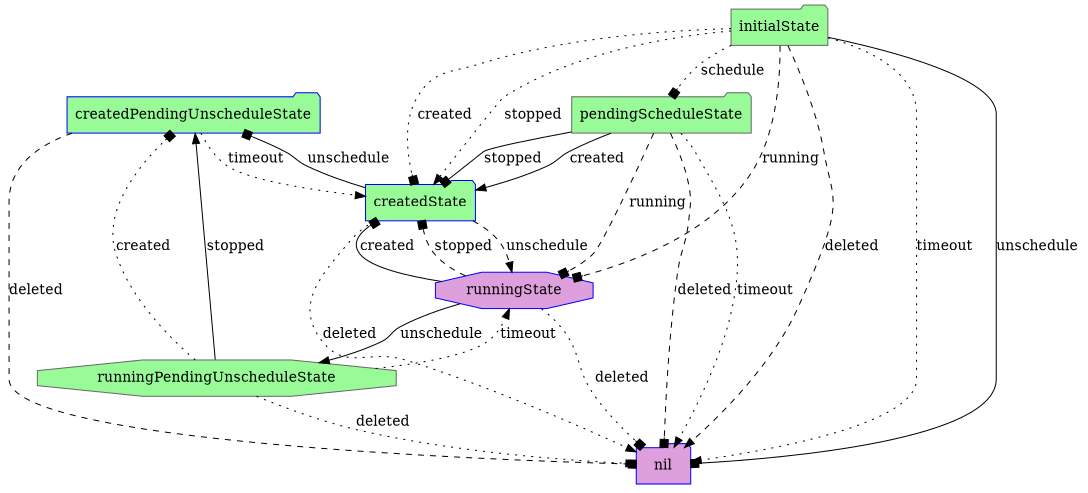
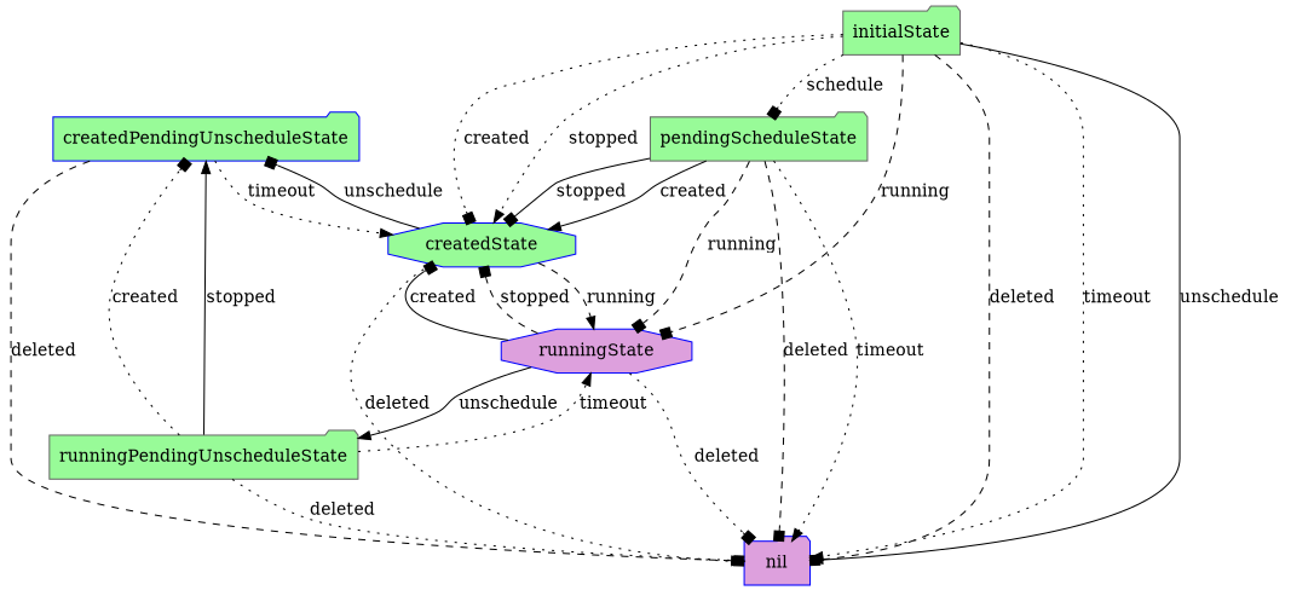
  digraph {
    rankdir=TB
    node [color=blue fillcolor=palegreen shape=folder style=filled]
    edge [arrowhead=box style=dotted]
    createdPendingUnscheduleState
    nil [fillcolor=plum]
-   createdState
-   runningPendingUnscheduleState [color=gray40 shape=octagon]
+   createdState [shape=octagon]
+   runningPendingUnscheduleState [color=gray40]
    runningState [fillcolor=plum shape=octagon]
    initialState [color=gray40]
    pendingScheduleState [color=gray40]
    createdPendingUnscheduleState -> nil [label=deleted style=dashed]
    createdPendingUnscheduleState -> createdState [arrowhead=normal label=timeout]
    createdState -> createdPendingUnscheduleState [label=unschedule style=solid]
    createdState -> nil [arrowhead=normal label=deleted]
-   createdState -> runningState [arrowhead=normal label=unschedule style=dashed]
+   createdState -> runningState [arrowhead=normal label=running style=dashed]
    runningPendingUnscheduleState -> createdPendingUnscheduleState [label=created]
    runningPendingUnscheduleState -> createdPendingUnscheduleState [arrowhead=normal label=stopped style=solid]
    runningPendingUnscheduleState -> nil [arrowhead=normal label=deleted]
    runningPendingUnscheduleState -> runningState [arrowhead=normal label=timeout]
    runningState -> nil [label=deleted]
    runningState -> createdState [label=created style=solid]
    runningState -> createdState [label=stopped style=dashed]
    runningState -> runningPendingUnscheduleState [arrowhead=normal label=unschedule style=solid]
    initialState -> nil [arrowhead=normal label=deleted style=dashed]
    initialState -> nil [arrowhead=normal label=timeout]
    initialState -> nil [label=unschedule style=solid]
    initialState -> createdState [label=created]
    initialState -> createdState [arrowhead=normal label=stopped]
    initialState -> runningState [label=running style=dashed]
    initialState -> pendingScheduleState [label=schedule]
    pendingScheduleState -> nil [label=deleted style=dashed]
    pendingScheduleState -> nil [arrowhead=normal label=timeout]
    pendingScheduleState -> createdState [arrowhead=normal label=created style=solid]
    pendingScheduleState -> createdState [label=stopped style=solid]
    pendingScheduleState -> runningState [label=running style=dashed]
  }
